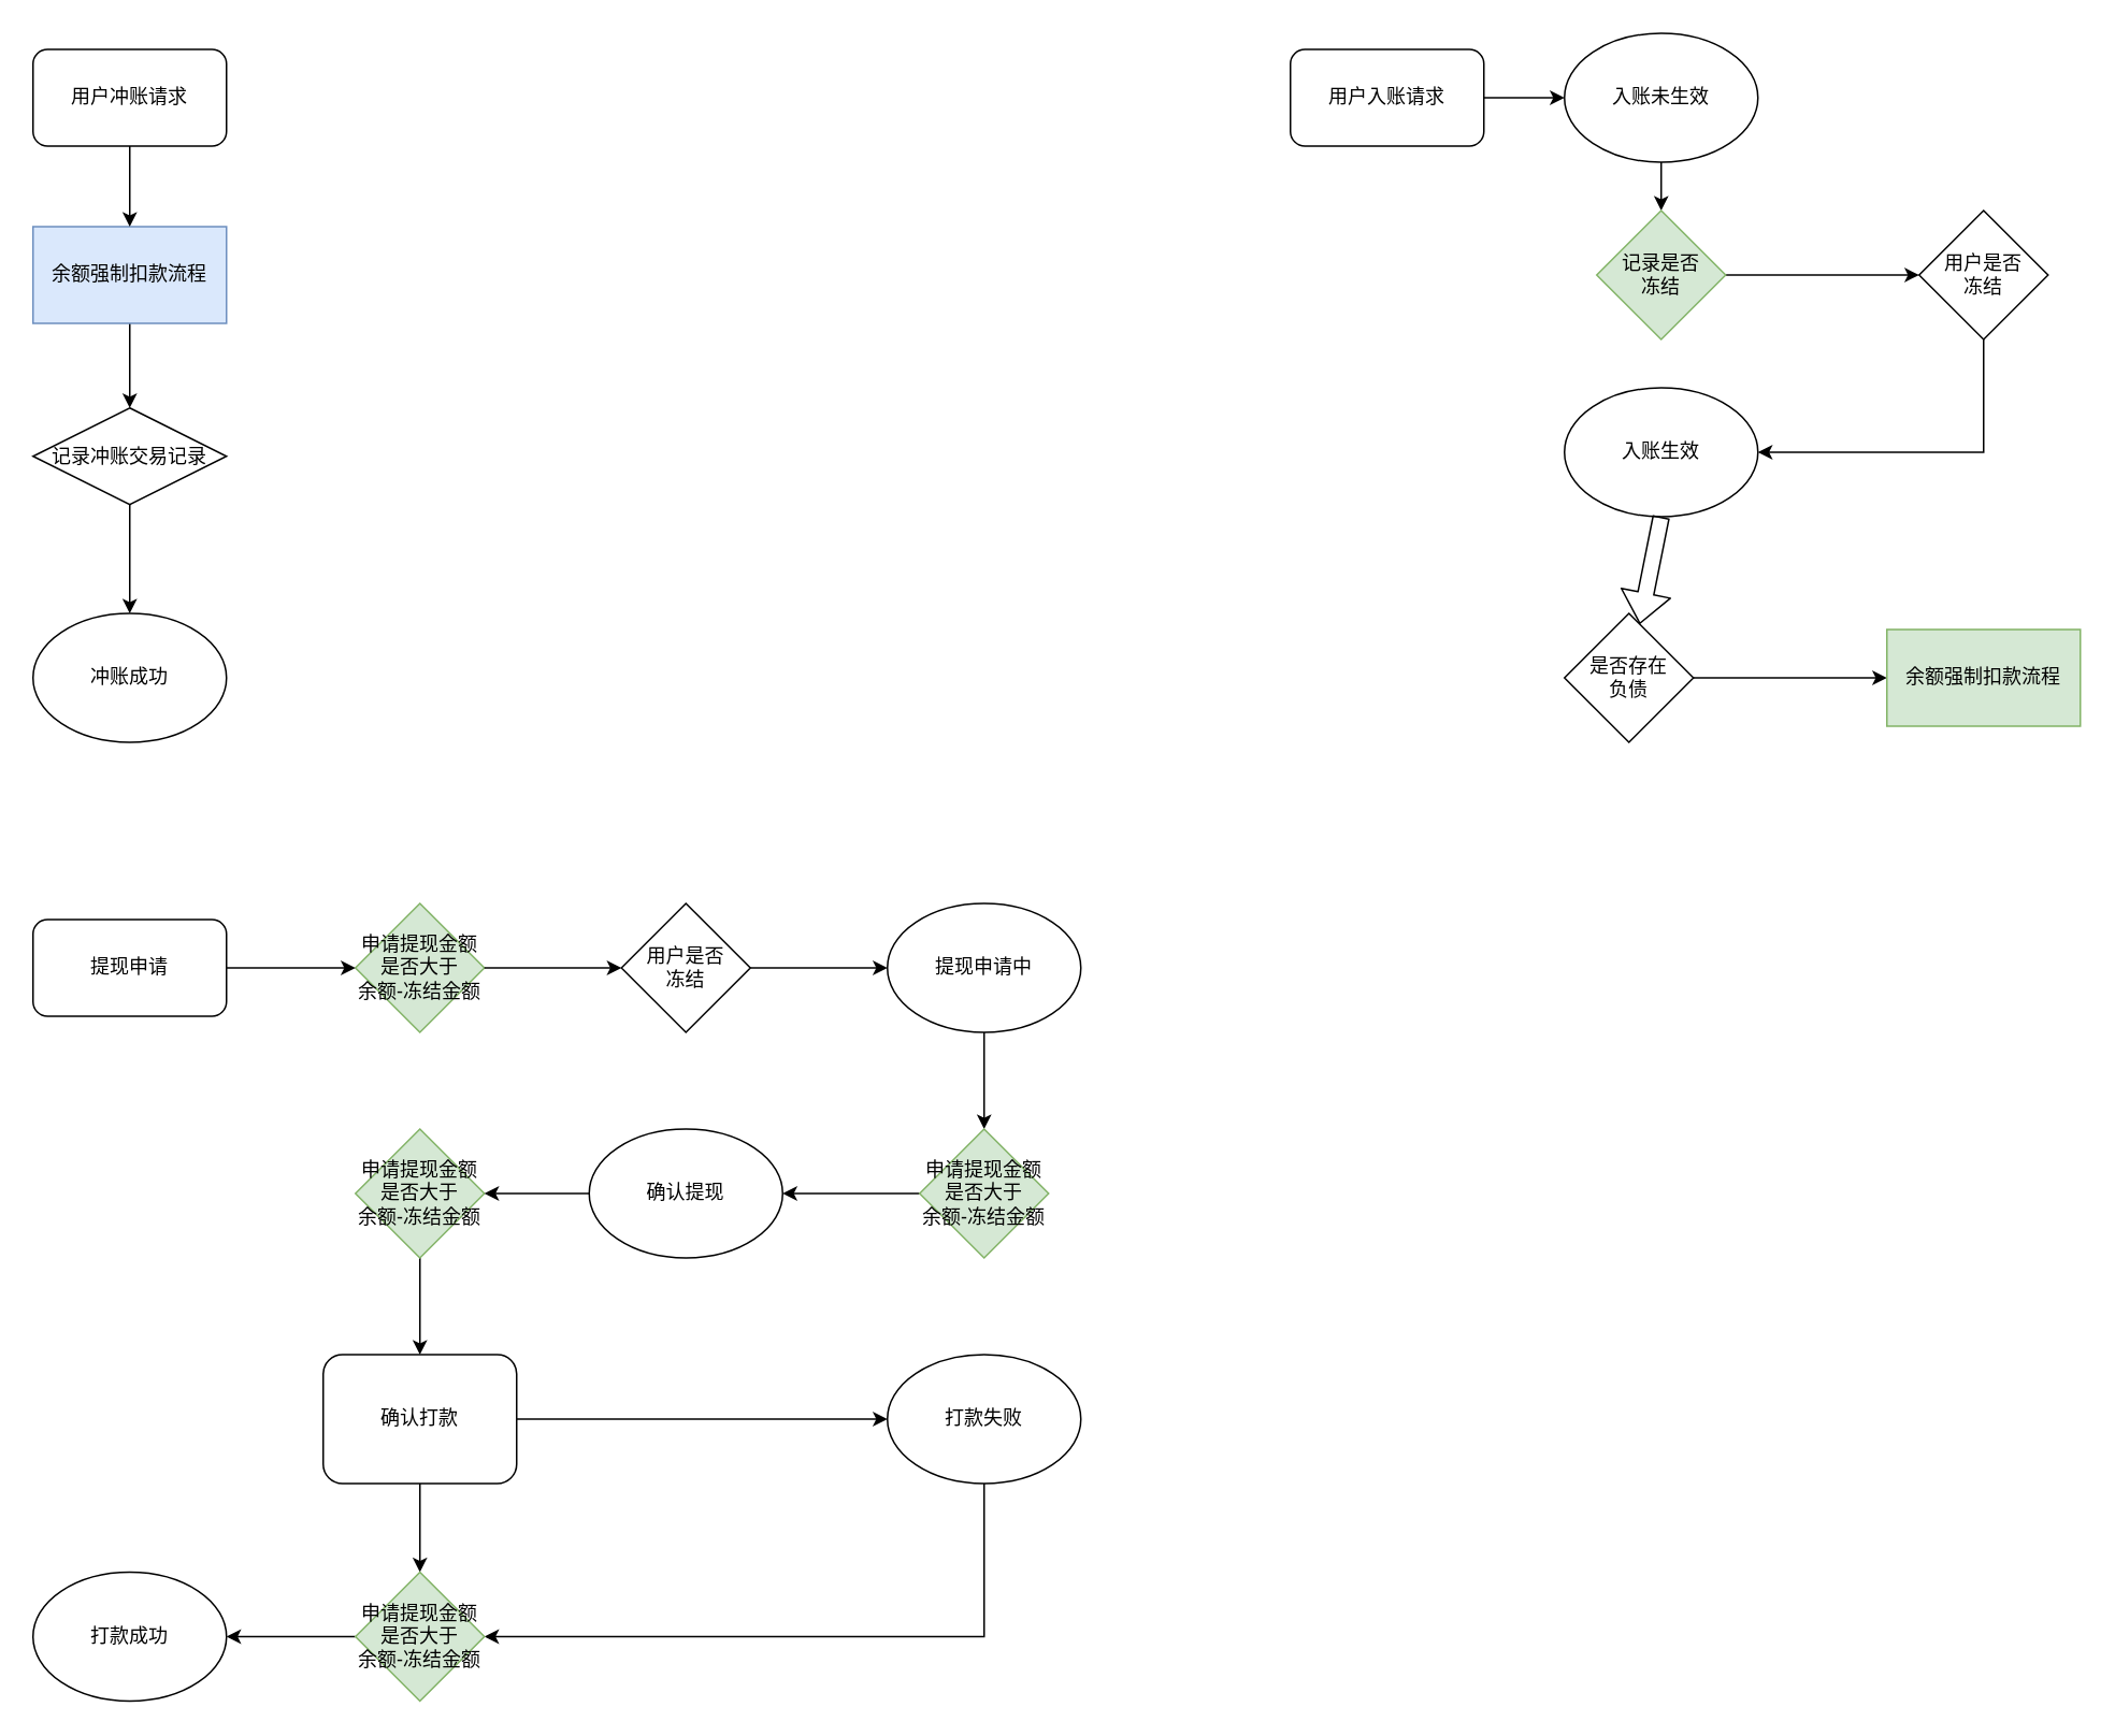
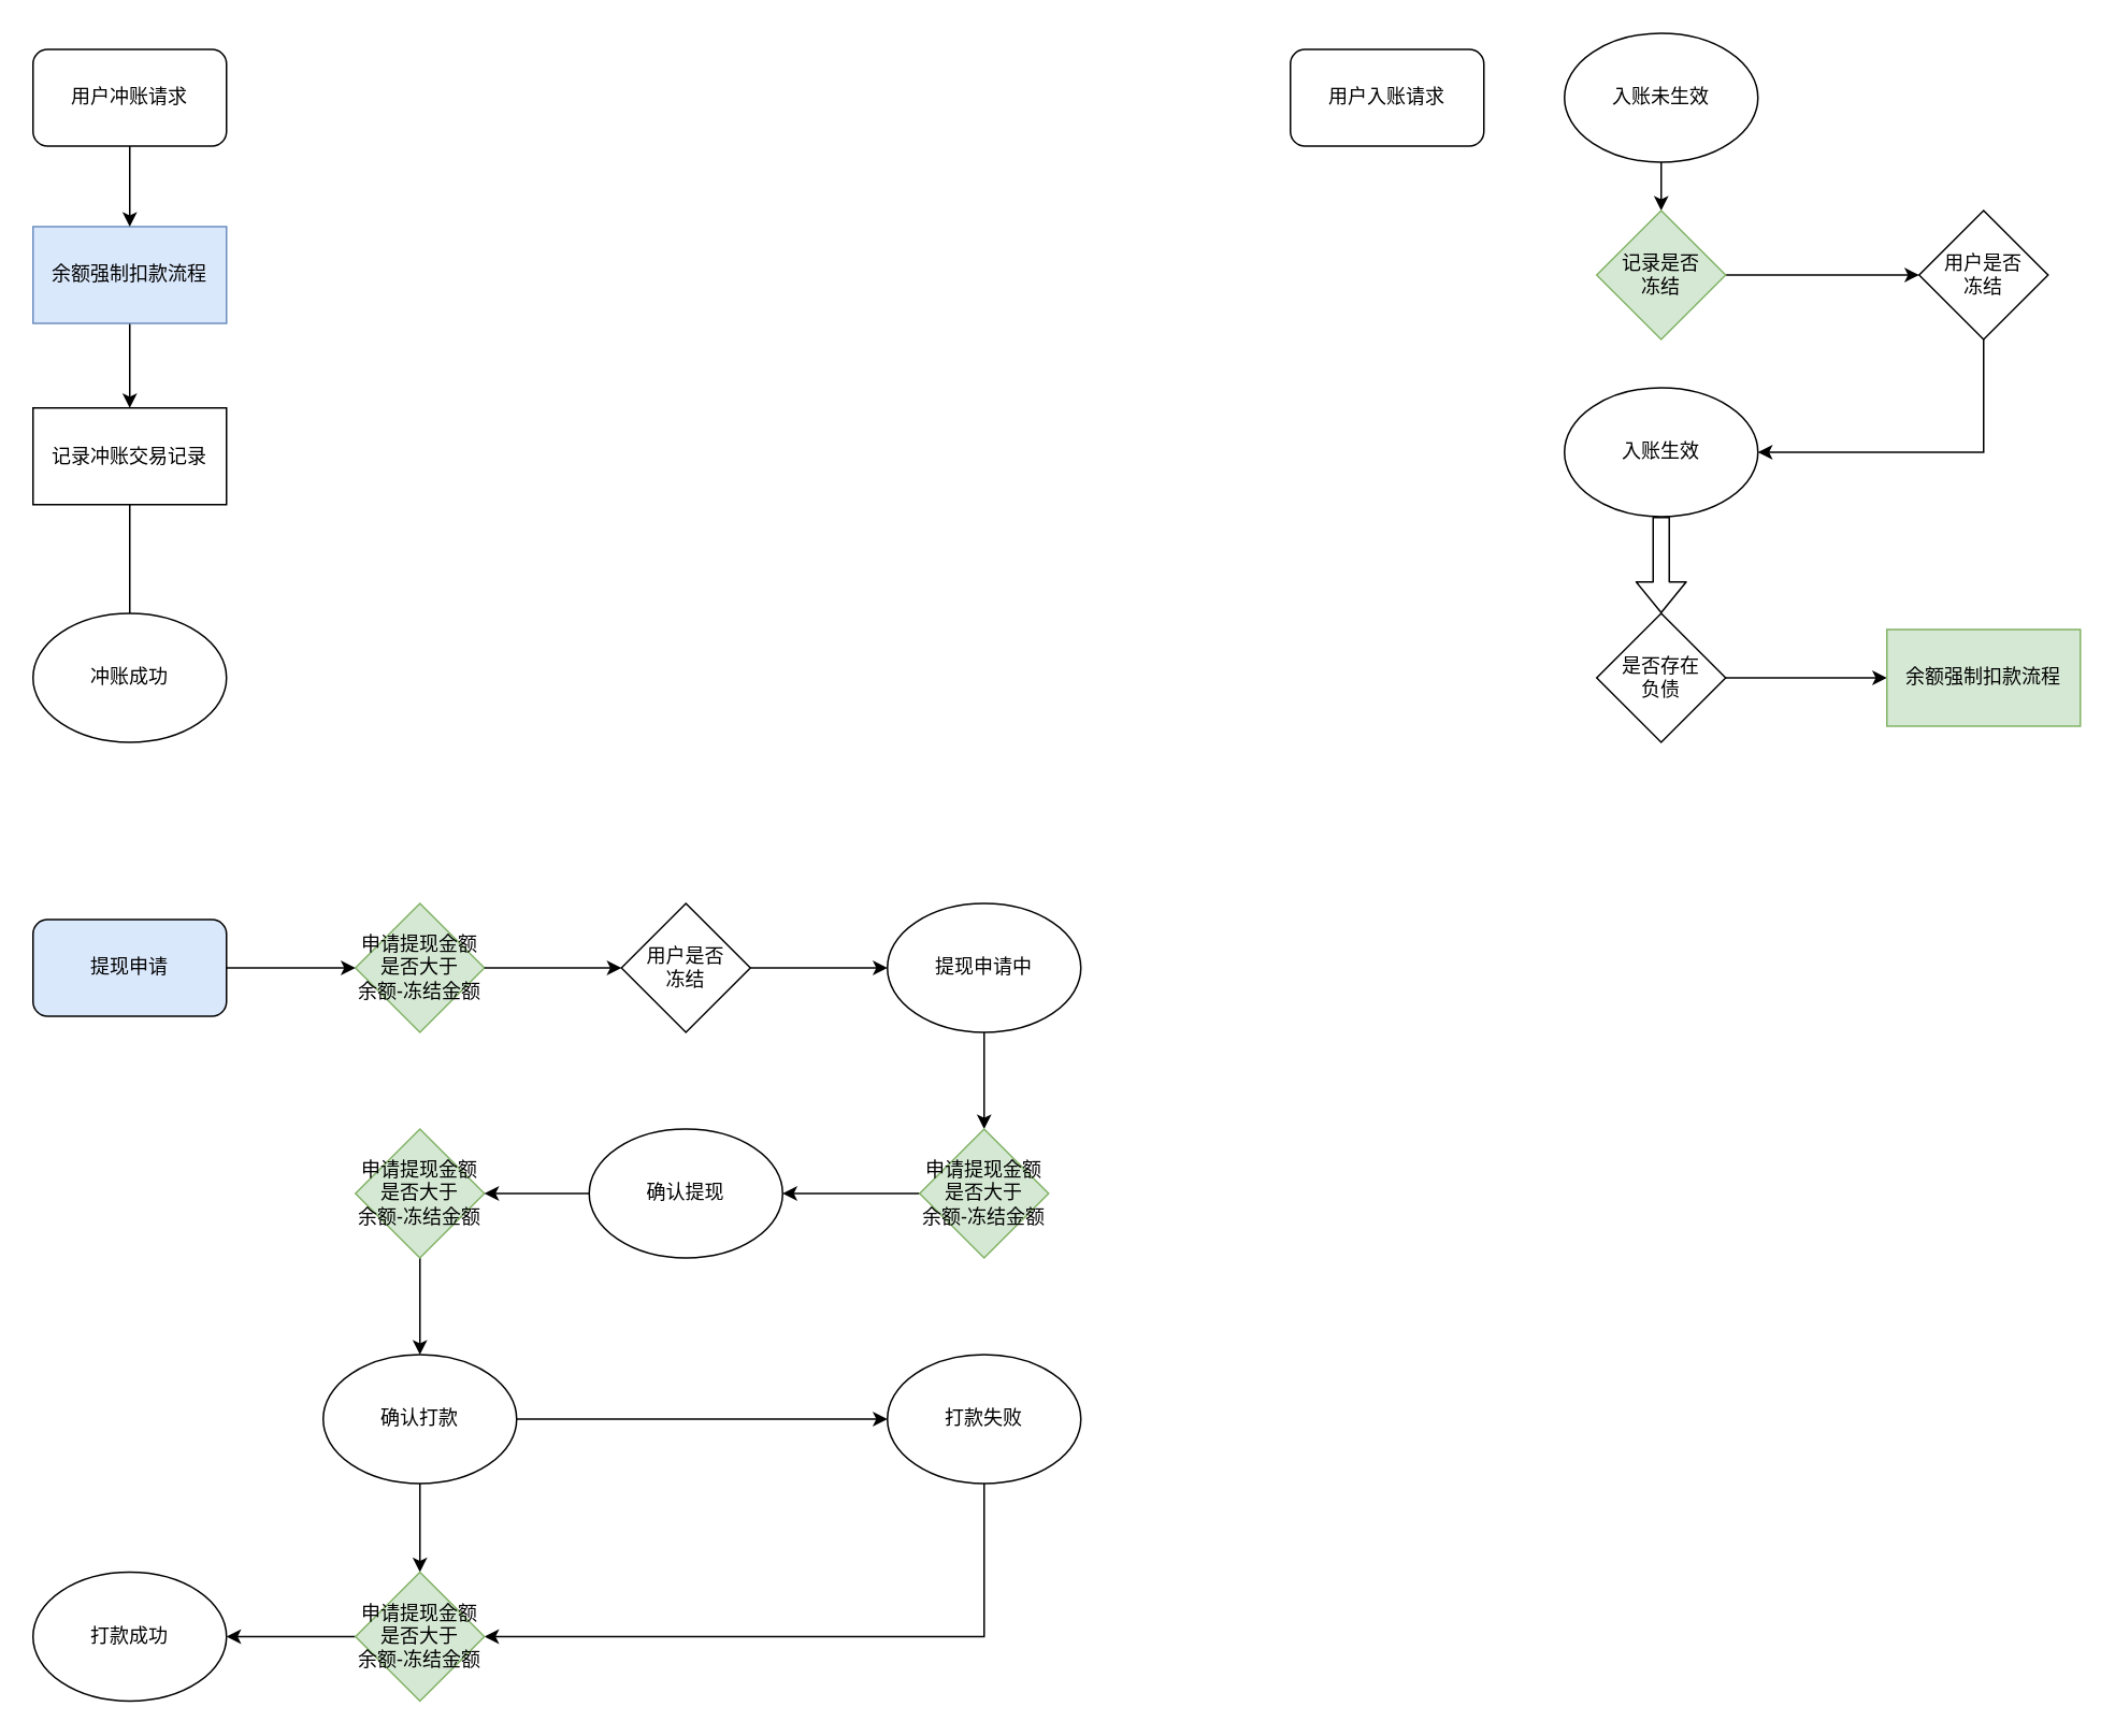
  <mxCell id="0" />
  <mxCell id="1" parent="0" />
  <mxCell id="2" style="edgeStyle=orthogonalEdgeStyle;rounded=0;orthogonalLoop=1;jettySize=auto;html=1;exitX=1;exitY=0.5;exitDx=0;exitDy=0;entryX=0;entryY=0.5;entryDx=0;entryDy=0;" edge="1" parent="1" source="9" target="42"><mxGeometry relative="1" as="geometry"><mxPoint x="1230.412" y="479.824" as="targetPoint" /></mxGeometry></mxCell>
  <mxCell id="3" style="edgeStyle=orthogonalEdgeStyle;rounded=0;orthogonalLoop=1;jettySize=auto;html=1;exitX=0.5;exitY=1;exitDx=0;exitDy=0;entryX=0.5;entryY=0;entryDx=0;entryDy=0;" edge="1" parent="1" source="4" target="6"><mxGeometry relative="1" as="geometry" /></mxCell>
  <mxCell id="4" value="入账未生效" style="ellipse;whiteSpace=wrap;html=1;" vertex="1" parent="1"><mxGeometry x="970" y="20" width="120" height="80" as="geometry" /></mxCell>
  <mxCell id="5" style="edgeStyle=orthogonalEdgeStyle;rounded=0;orthogonalLoop=1;jettySize=auto;html=1;exitX=1;exitY=0.5;exitDx=0;exitDy=0;entryX=0;entryY=0.5;entryDx=0;entryDy=0;" edge="1" parent="1" source="6" target="14"><mxGeometry relative="1" as="geometry" /></mxCell>
  <mxCell id="6" value="记录是否&lt;br&gt;冻结" style="rhombus;whiteSpace=wrap;html=1;fillColor=#d5e8d4;strokeColor=#82b366;" vertex="1" parent="1"><mxGeometry x="990" y="130" width="80" height="80" as="geometry" /></mxCell>
- <mxCell id="7" style="edgeStyle=orthogonalEdgeStyle;rounded=0;orthogonalLoop=1;jettySize=auto;html=1;exitX=1;exitY=0.5;exitDx=0;exitDy=0;entryX=0;entryY=0.5;entryDx=0;entryDy=0;" edge="1" parent="1" source="34" target="4"><mxGeometry relative="1" as="geometry"><mxPoint x="850.412" y="59.824" as="sourcePoint" /><mxPoint x="760" y="60" as="targetPoint" /></mxGeometry></mxCell>
  <mxCell id="8" value="入账生效" style="ellipse;whiteSpace=wrap;html=1;" vertex="1" parent="1"><mxGeometry x="970" y="240" width="120" height="80" as="geometry" /></mxCell>
- <mxCell id="9" value="是否存在&lt;br&gt;负债" style="rhombus;whiteSpace=wrap;html=1;" vertex="1" parent="1"><mxGeometry x="970" y="380" width="80" height="80" as="geometry" /></mxCell>
+ <mxCell id="9" value="是否存在&lt;br&gt;负债" style="rhombus;whiteSpace=wrap;html=1;" vertex="1" parent="1"><mxGeometry x="990" y="380" width="80" height="80" as="geometry" /></mxCell>
  <mxCell id="10" style="edgeStyle=orthogonalEdgeStyle;rounded=0;orthogonalLoop=1;jettySize=auto;html=1;exitX=0.5;exitY=1;exitDx=0;exitDy=0;entryX=0.5;entryY=0;entryDx=0;entryDy=0;" edge="1" parent="1" source="11" target="23"><mxGeometry relative="1" as="geometry" /></mxCell>
  <mxCell id="11" value="提现申请中" style="ellipse;whiteSpace=wrap;html=1;" vertex="1" parent="1"><mxGeometry x="550" y="560" width="120" height="80" as="geometry" /></mxCell>
  <mxCell id="12" value="冲账成功" style="ellipse;whiteSpace=wrap;html=1;" vertex="1" parent="1"><mxGeometry x="20" y="380" width="120" height="80" as="geometry" /></mxCell>
  <mxCell id="13" style="edgeStyle=orthogonalEdgeStyle;rounded=0;orthogonalLoop=1;jettySize=auto;html=1;exitX=0.5;exitY=1;exitDx=0;exitDy=0;entryX=1;entryY=0.5;entryDx=0;entryDy=0;" edge="1" parent="1" source="14" target="8"><mxGeometry relative="1" as="geometry" /></mxCell>
  <mxCell id="14" value="用户是否&lt;br&gt;冻结" style="rhombus;whiteSpace=wrap;html=1;" vertex="1" parent="1"><mxGeometry x="1190" y="130" width="80" height="80" as="geometry" /></mxCell>
  <mxCell id="15" style="edgeStyle=orthogonalEdgeStyle;rounded=0;orthogonalLoop=1;jettySize=auto;html=1;exitX=1;exitY=0.5;exitDx=0;exitDy=0;" edge="1" parent="1" source="29" target="11"><mxGeometry relative="1" as="geometry" /></mxCell>
  <mxCell id="16" value="申请提现金额&lt;br&gt;是否大于&lt;br&gt;余额-冻结金额" style="rhombus;whiteSpace=wrap;html=1;fillColor=#d5e8d4;strokeColor=#82b366;" vertex="1" parent="1"><mxGeometry x="220" y="560" width="80" height="80" as="geometry" /></mxCell>
  <mxCell id="17" style="edgeStyle=orthogonalEdgeStyle;rounded=0;orthogonalLoop=1;jettySize=auto;html=1;exitX=1;exitY=0.5;exitDx=0;exitDy=0;entryX=0;entryY=0.5;entryDx=0;entryDy=0;" edge="1" parent="1" source="19" target="27"><mxGeometry relative="1" as="geometry" /></mxCell>
  <mxCell id="18" style="edgeStyle=orthogonalEdgeStyle;rounded=0;orthogonalLoop=1;jettySize=auto;html=1;exitX=0.5;exitY=1;exitDx=0;exitDy=0;entryX=0.5;entryY=0;entryDx=0;entryDy=0;" edge="1" parent="1" source="19" target="39"><mxGeometry relative="1" as="geometry" /></mxCell>
- <mxCell id="19" value="确认打款" style="whiteSpace=wrap;html=1;rounded=1;" vertex="1" parent="1"><mxGeometry x="200" y="840" width="120" height="80" as="geometry" /></mxCell>
+ <mxCell id="19" value="确认打款" style="ellipse;whiteSpace=wrap;html=1;" vertex="1" parent="1"><mxGeometry x="200" y="840" width="120" height="80" as="geometry" /></mxCell>
  <mxCell id="20" style="edgeStyle=orthogonalEdgeStyle;rounded=0;orthogonalLoop=1;jettySize=auto;html=1;exitX=0.5;exitY=1;exitDx=0;exitDy=0;entryX=0.5;entryY=0;entryDx=0;entryDy=0;" edge="1" parent="1" source="24" target="19"><mxGeometry relative="1" as="geometry"><mxPoint x="440" y="1015" as="targetPoint" /></mxGeometry></mxCell>
  <mxCell id="21" value="确认提现" style="ellipse;whiteSpace=wrap;html=1;" vertex="1" parent="1"><mxGeometry x="365" y="700" width="120" height="80" as="geometry" /></mxCell>
  <mxCell id="22" style="edgeStyle=orthogonalEdgeStyle;rounded=0;orthogonalLoop=1;jettySize=auto;html=1;exitX=0;exitY=0.5;exitDx=0;exitDy=0;entryX=1;entryY=0.5;entryDx=0;entryDy=0;" edge="1" parent="1" source="23" target="21"><mxGeometry relative="1" as="geometry" /></mxCell>
  <mxCell id="23" value="&lt;span style=&quot;white-space: normal&quot;&gt;申请提现金额&lt;/span&gt;&lt;br style=&quot;white-space: normal&quot;&gt;&lt;span style=&quot;white-space: normal&quot;&gt;是否大于&lt;/span&gt;&lt;br style=&quot;white-space: normal&quot;&gt;&lt;span style=&quot;white-space: normal&quot;&gt;余额-冻结金额&lt;/span&gt;" style="rhombus;whiteSpace=wrap;html=1;fillColor=#d5e8d4;strokeColor=#82b366;" vertex="1" parent="1"><mxGeometry x="570" y="700" width="80" height="80" as="geometry" /></mxCell>
  <mxCell id="24" value="&lt;span style=&quot;white-space: normal&quot;&gt;申请提现金额&lt;/span&gt;&lt;br style=&quot;white-space: normal&quot;&gt;&lt;span style=&quot;white-space: normal&quot;&gt;是否大于&lt;/span&gt;&lt;br style=&quot;white-space: normal&quot;&gt;&lt;span style=&quot;white-space: normal&quot;&gt;余额-冻结金额&lt;/span&gt;" style="rhombus;whiteSpace=wrap;html=1;fillColor=#d5e8d4;strokeColor=#82b366;" vertex="1" parent="1"><mxGeometry x="220" y="700" width="80" height="80" as="geometry" /></mxCell>
  <mxCell id="25" style="edgeStyle=orthogonalEdgeStyle;rounded=0;orthogonalLoop=1;jettySize=auto;html=1;exitX=0;exitY=0.5;exitDx=0;exitDy=0;entryX=1;entryY=0.5;entryDx=0;entryDy=0;" edge="1" parent="1" source="21" target="24"><mxGeometry relative="1" as="geometry"><mxPoint x="440" y="980" as="sourcePoint" /><mxPoint x="440" y="1130" as="targetPoint" /></mxGeometry></mxCell>
  <mxCell id="26" style="edgeStyle=orthogonalEdgeStyle;rounded=0;orthogonalLoop=1;jettySize=auto;html=1;exitX=0.5;exitY=1;exitDx=0;exitDy=0;entryX=1;entryY=0.5;entryDx=0;entryDy=0;" edge="1" parent="1" source="27" target="39"><mxGeometry relative="1" as="geometry" /></mxCell>
  <mxCell id="27" value="打款失败" style="ellipse;whiteSpace=wrap;html=1;" vertex="1" parent="1"><mxGeometry x="550" y="840" width="120" height="80" as="geometry" /></mxCell>
  <mxCell id="28" value="打款成功" style="ellipse;whiteSpace=wrap;html=1;" vertex="1" parent="1"><mxGeometry x="20" y="975" width="120" height="80" as="geometry" /></mxCell>
  <mxCell id="29" value="用户是否&lt;br&gt;冻结" style="rhombus;whiteSpace=wrap;html=1;" vertex="1" parent="1"><mxGeometry x="385" y="560" width="80" height="80" as="geometry" /></mxCell>
  <mxCell id="30" style="edgeStyle=orthogonalEdgeStyle;rounded=0;orthogonalLoop=1;jettySize=auto;html=1;exitX=1;exitY=0.5;exitDx=0;exitDy=0;" edge="1" parent="1" source="16" target="29"><mxGeometry relative="1" as="geometry"><mxPoint x="440.412" y="530.353" as="sourcePoint" /><mxPoint x="440" y="749" as="targetPoint" /></mxGeometry></mxCell>
  <mxCell id="31" value="" style="shape=flexArrow;endArrow=classic;html=1;exitX=0.5;exitY=1;exitDx=0;exitDy=0;" edge="1" parent="1" source="8" target="9"><mxGeometry width="50" height="50" relative="1" as="geometry"><mxPoint x="1180" y="780" as="sourcePoint" /><mxPoint x="1230" y="730" as="targetPoint" /></mxGeometry></mxCell>
  <mxCell id="32" style="edgeStyle=orthogonalEdgeStyle;rounded=0;orthogonalLoop=1;jettySize=auto;html=1;exitX=1;exitY=0.5;exitDx=0;exitDy=0;entryX=0;entryY=0.5;entryDx=0;entryDy=0;" edge="1" parent="1" source="33" target="16"><mxGeometry relative="1" as="geometry" /></mxCell>
- <mxCell id="33" value="提现申请" style="rounded=1;whiteSpace=wrap;html=1;" vertex="1" parent="1"><mxGeometry x="20" y="570" width="120" height="60" as="geometry" /></mxCell>
+ <mxCell id="33" value="提现申请" style="rounded=1;whiteSpace=wrap;html=1;fillColor=#dae8fc;" vertex="1" parent="1"><mxGeometry x="20" y="570" width="120" height="60" as="geometry" /></mxCell>
  <mxCell id="34" value="用户入账请求" style="rounded=1;whiteSpace=wrap;html=1;" vertex="1" parent="1"><mxGeometry x="800" y="30" width="120" height="60" as="geometry" /></mxCell>
  <mxCell id="35" style="edgeStyle=orthogonalEdgeStyle;rounded=0;orthogonalLoop=1;jettySize=auto;html=1;exitX=0.5;exitY=1;exitDx=0;exitDy=0;entryX=0.5;entryY=0;entryDx=0;entryDy=0;" edge="1" parent="1" source="36" target="41"><mxGeometry relative="1" as="geometry" /></mxCell>
  <mxCell id="36" value="余额强制扣款流程" style="rounded=0;whiteSpace=wrap;html=1;fillColor=#dae8fc;strokeColor=#6c8ebf;" vertex="1" parent="1"><mxGeometry x="20" y="140" width="120" height="60" as="geometry" /></mxCell>
  <mxCell id="37" style="edgeStyle=orthogonalEdgeStyle;rounded=0;orthogonalLoop=1;jettySize=auto;html=1;entryX=0.5;entryY=0;entryDx=0;entryDy=0;exitX=0.5;exitY=1;exitDx=0;exitDy=0;" edge="1" parent="1" source="43" target="36"><mxGeometry relative="1" as="geometry"><mxPoint x="90" y="45" as="sourcePoint" /><mxPoint x="420.286" y="284.714" as="targetPoint" /></mxGeometry></mxCell>
  <mxCell id="38" style="edgeStyle=orthogonalEdgeStyle;rounded=0;orthogonalLoop=1;jettySize=auto;html=1;exitX=0;exitY=0.5;exitDx=0;exitDy=0;entryX=1;entryY=0.5;entryDx=0;entryDy=0;" edge="1" parent="1" source="39" target="28"><mxGeometry relative="1" as="geometry" /></mxCell>
  <mxCell id="39" value="&lt;span style=&quot;white-space: normal&quot;&gt;申请提现金额&lt;/span&gt;&lt;br style=&quot;white-space: normal&quot;&gt;&lt;span style=&quot;white-space: normal&quot;&gt;是否大于&lt;/span&gt;&lt;br style=&quot;white-space: normal&quot;&gt;&lt;span style=&quot;white-space: normal&quot;&gt;余额-冻结金额&lt;/span&gt;" style="rhombus;whiteSpace=wrap;html=1;fillColor=#d5e8d4;strokeColor=#82b366;" vertex="1" parent="1"><mxGeometry x="220" y="975" width="80" height="80" as="geometry" /></mxCell>
- <mxCell id="40" style="edgeStyle=orthogonalEdgeStyle;rounded=0;orthogonalLoop=1;jettySize=auto;html=1;exitX=0.5;exitY=1;exitDx=0;exitDy=0;entryX=0.5;entryY=0;entryDx=0;entryDy=0;" edge="1" parent="1" source="41" target="12"><mxGeometry relative="1" as="geometry" /></mxCell>
- <mxCell id="41" value="记录冲账交易记录" style="rhombus;whiteSpace=wrap;html=1;" vertex="1" parent="1"><mxGeometry x="20" y="252.5" width="120" height="60" as="geometry" /></mxCell>
+ <mxCell id="40" style="edgeStyle=orthogonalEdgeStyle;rounded=0;orthogonalLoop=1;jettySize=auto;html=1;exitX=0.5;exitY=1;exitDx=0;exitDy=0;entryX=0.5;entryY=0;entryDx=0;entryDy=0;endArrow=none;" edge="1" parent="1" source="41" target="12"><mxGeometry relative="1" as="geometry" /></mxCell>
+ <mxCell id="41" value="记录冲账交易记录" style="rounded=0;whiteSpace=wrap;html=1;" vertex="1" parent="1"><mxGeometry x="20" y="252.5" width="120" height="60" as="geometry" /></mxCell>
  <mxCell id="42" value="余额强制扣款流程" style="rounded=0;whiteSpace=wrap;html=1;fillColor=#d5e8d4;strokeColor=#82b366;" vertex="1" parent="1"><mxGeometry x="1170" y="390" width="120" height="60" as="geometry" /></mxCell>
  <mxCell id="43" value="用户冲账请求" style="rounded=1;whiteSpace=wrap;html=1;" vertex="1" parent="1"><mxGeometry x="20" y="30" width="120" height="60" as="geometry" /></mxCell>
